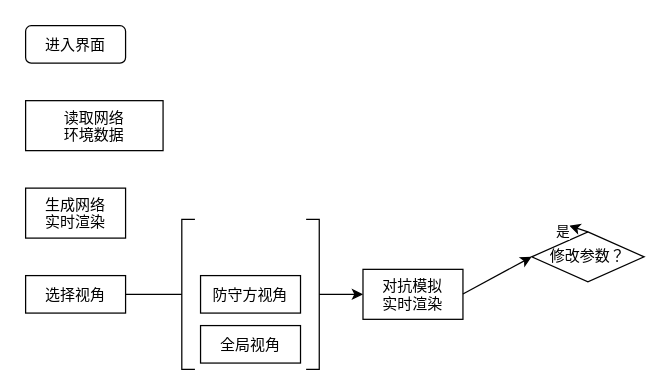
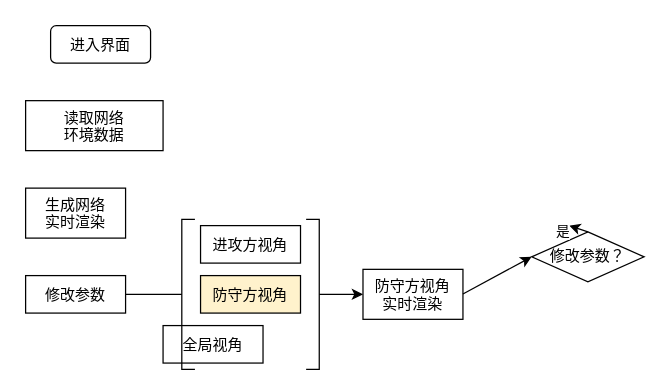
  <mxCell id="0" />
  <mxCell id="1" parent="0" />
- <mxCell id="2" value="进入界面" style="rounded=1;" vertex="1" parent="1"><mxGeometry x="20" y="20" width="80" height="30" as="geometry" /></mxCell>
+ <mxCell id="2" value="进入界面" style="rounded=1;" vertex="1" parent="1"><mxGeometry x="40" y="20" width="80" height="30" as="geometry" /></mxCell>
  <mxCell id="3" value="读取网络&#10;环境数据" style="rounded=0;" vertex="1" parent="1"><mxGeometry x="20" y="80" width="110" height="40" as="geometry" /></mxCell>
  <mxCell id="4" value="生成网络&#10;实时渲染" style="rounded=0;" vertex="1" parent="1"><mxGeometry x="20" y="150" width="80" height="40" as="geometry" /></mxCell>
- <mxCell id="5" value="选择视角" style="rounded=0;" vertex="1" parent="1"><mxGeometry x="20" y="220" width="80" height="30" as="geometry" /></mxCell>
- <mxCell id="7" value="防守方视角" style="rounded=0;" vertex="1" parent="1"><mxGeometry x="160" y="220" width="80" height="30" as="geometry" /></mxCell>
- <mxCell id="8" value="全局视角" style="rounded=0;" vertex="1" parent="1"><mxGeometry x="160" y="260" width="80" height="30" as="geometry" /></mxCell>
+ <mxCell id="5" value="修改参数" style="rounded=0;" vertex="1" parent="1"><mxGeometry x="20" y="220" width="80" height="30" as="geometry" /></mxCell>
+ <mxCell id="6" value="进攻方视角" style="rounded=0;" vertex="1" parent="1"><mxGeometry x="160" y="180" width="80" height="30" as="geometry" /></mxCell>
+ <mxCell id="7" value="防守方视角" style="rounded=0;fillColor=#fff2cc;" vertex="1" parent="1"><mxGeometry x="160" y="220" width="80" height="30" as="geometry" /></mxCell>
+ <mxCell id="8" value="全局视角" style="rounded=0;" vertex="1" parent="1"><mxGeometry x="130" y="260" width="80" height="30" as="geometry" /></mxCell>
  <mxCell id="9" value="" style="shape=partialRectangle;whiteSpace=wrap;html=1;bottom=1;right=1;left=1;top=0;fillColor=none;routingCenterX=-0.5;rotation=90;" vertex="1" parent="1"><mxGeometry x="90" y="230" width="120" height="10" as="geometry" /></mxCell>
  <mxCell id="10" value="" style="endArrow=none;html=1;exitX=1;exitY=0.5;exitDx=0;exitDy=0;" edge="1" parent="1" source="5" target="9"><mxGeometry width="50" height="50" relative="1" as="geometry"><mxPoint x="100" y="235" as="sourcePoint" /><mxPoint x="140" y="235" as="targetPoint" /></mxGeometry></mxCell>
  <mxCell id="11" value="" style="shape=partialRectangle;whiteSpace=wrap;html=1;bottom=1;right=1;left=1;top=0;fillColor=none;routingCenterX=-0.5;rotation=-90;" vertex="1" parent="1"><mxGeometry x="190" y="230" width="120" height="10" as="geometry" /></mxCell>
  <mxCell id="12" value="" style="endArrow=classic;html=1;exitX=0.5;exitY=1;exitDx=0;exitDy=0;" edge="1" parent="1" source="11"><mxGeometry width="50" height="50" relative="1" as="geometry"><mxPoint x="300" y="270" as="sourcePoint" /><mxPoint x="290" y="235" as="targetPoint" /></mxGeometry></mxCell>
- <mxCell id="13" value="对抗模拟&#10;实时渲染" style="rounded=0;" vertex="1" parent="1"><mxGeometry x="290" y="215" width="80" height="40" as="geometry" /></mxCell>
+ <mxCell id="13" value="防守方视角&#10;实时渲染" style="rounded=0;" vertex="1" parent="1"><mxGeometry x="290" y="215" width="80" height="40" as="geometry" /></mxCell>
  <mxCell id="14" value="修改参数？" style="rhombus;whiteSpace=wrap;html=1;" vertex="1" parent="1"><mxGeometry x="425" y="185" width="90" height="40" as="geometry" /></mxCell>
  <mxCell id="15" value="" style="endArrow=classic;html=1;exitX=0.5;exitY=1;exitDx=0;exitDy=0;entryX=0;entryY=0.5;entryDx=0;entryDy=0;" edge="1" parent="1" target="14"><mxGeometry width="50" height="50" relative="1" as="geometry"><mxPoint x="370" y="234.76" as="sourcePoint" /><mxPoint x="405" y="234.76" as="targetPoint" /></mxGeometry></mxCell>
  <mxCell id="16" value="" style="endArrow=classic;html=1;exitX=0.5;exitY=0;exitDx=0;exitDy=0;" edge="1" parent="1" source="14"><mxGeometry width="50" height="50" relative="1" as="geometry"><mxPoint x="275" y="255" as="sourcePoint" /><mxPoint x="455" y="180" as="targetPoint" /></mxGeometry></mxCell>
  <mxCell id="17" value="是" style="edgeLabel;html=1;align=center;verticalAlign=middle;resizable=0;points=[];" vertex="1" connectable="0" parent="16"><mxGeometry x="-0.178" y="1" relative="1" as="geometry"><mxPoint x="-14" as="offset" /></mxGeometry></mxCell>
